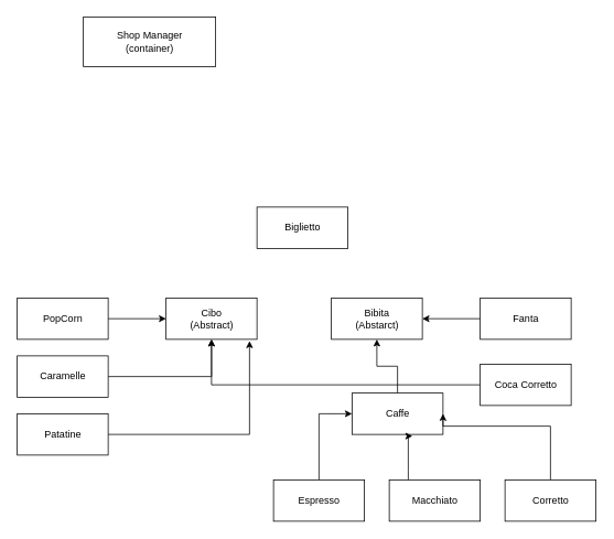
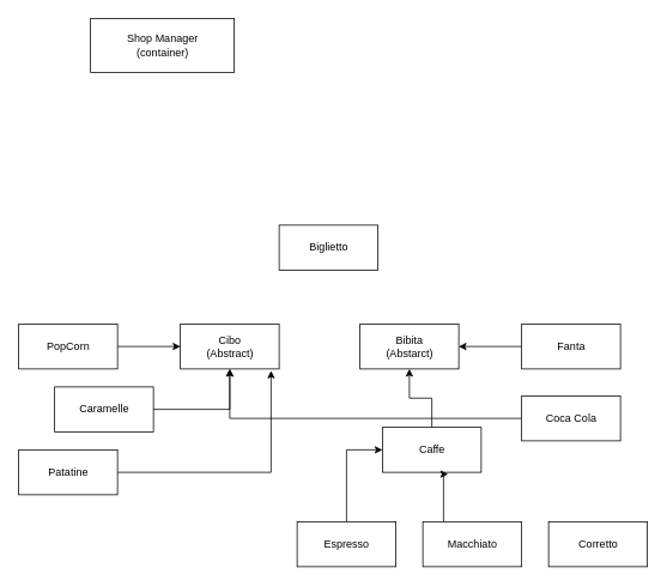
  <mxCell id="0" />
  <mxCell id="1" parent="0" />
  <mxCell id="2" value="Biglietto&lt;br&gt;" style="html=1;" parent="1" vertex="1"><mxGeometry x="310" y="250" width="110" height="50" as="geometry" /></mxCell>
  <mxCell id="3" value="Cibo &lt;br&gt;(Abstract)" style="html=1;" parent="1" vertex="1"><mxGeometry x="200" y="360" width="110" height="50" as="geometry" /></mxCell>
  <mxCell id="4" style="edgeStyle=orthogonalEdgeStyle;rounded=0;orthogonalLoop=1;jettySize=auto;html=1;" parent="1" source="5" target="3" edge="1"><mxGeometry relative="1" as="geometry" /></mxCell>
  <mxCell id="5" value="PopCorn&lt;br&gt;" style="html=1;" parent="1" vertex="1"><mxGeometry x="20" y="360" width="110" height="50" as="geometry" /></mxCell>
  <mxCell id="6" style="edgeStyle=orthogonalEdgeStyle;rounded=0;orthogonalLoop=1;jettySize=auto;html=1;" parent="1" source="7" target="3" edge="1"><mxGeometry relative="1" as="geometry" /></mxCell>
- <mxCell id="7" value="Caramelle" style="html=1;" parent="1" vertex="1"><mxGeometry x="20" y="430" width="110" height="50" as="geometry" /></mxCell>
+ <mxCell id="7" value="Caramelle" style="html=1;" parent="1" vertex="1"><mxGeometry x="60" y="430" width="110" height="50" as="geometry" /></mxCell>
  <mxCell id="8" style="edgeStyle=orthogonalEdgeStyle;rounded=0;orthogonalLoop=1;jettySize=auto;html=1;entryX=0.918;entryY=1.04;entryDx=0;entryDy=0;entryPerimeter=0;" parent="1" source="9" target="3" edge="1"><mxGeometry relative="1" as="geometry" /></mxCell>
  <mxCell id="9" value="Patatine" style="html=1;" parent="1" vertex="1"><mxGeometry x="20" y="500" width="110" height="50" as="geometry" /></mxCell>
  <mxCell id="10" value="Bibita &lt;br&gt;(Abstarct)" style="html=1;" parent="1" vertex="1"><mxGeometry x="400" y="360" width="110" height="50" as="geometry" /></mxCell>
  <mxCell id="11" style="edgeStyle=orthogonalEdgeStyle;rounded=0;orthogonalLoop=1;jettySize=auto;html=1;" parent="1" source="12" target="10" edge="1"><mxGeometry relative="1" as="geometry" /></mxCell>
  <mxCell id="12" value="Fanta&lt;br&gt;" style="html=1;" parent="1" vertex="1"><mxGeometry x="580" y="360" width="110" height="50" as="geometry" /></mxCell>
  <mxCell id="13" style="edgeStyle=orthogonalEdgeStyle;rounded=0;orthogonalLoop=1;jettySize=auto;html=1;" parent="1" source="14" target="3" edge="1"><mxGeometry relative="1" as="geometry" /></mxCell>
- <mxCell id="14" value="Coca Corretto&lt;br&gt;" style="html=1;" parent="1" vertex="1"><mxGeometry x="580" y="440" width="110" height="50" as="geometry" /></mxCell>
+ <mxCell id="14" value="Coca Cola&lt;br&gt;" style="html=1;" parent="1" vertex="1"><mxGeometry x="580" y="440" width="110" height="50" as="geometry" /></mxCell>
  <mxCell id="15" style="edgeStyle=orthogonalEdgeStyle;rounded=0;orthogonalLoop=1;jettySize=auto;html=1;" parent="1" source="16" target="10" edge="1"><mxGeometry relative="1" as="geometry" /></mxCell>
  <mxCell id="16" value="Caffe" style="html=1;" parent="1" vertex="1"><mxGeometry x="425" y="475" width="110" height="50" as="geometry" /></mxCell>
  <mxCell id="17" style="edgeStyle=orthogonalEdgeStyle;rounded=0;orthogonalLoop=1;jettySize=auto;html=1;entryX=0;entryY=0.5;entryDx=0;entryDy=0;" parent="1" source="18" target="16" edge="1"><mxGeometry relative="1" as="geometry" /></mxCell>
  <mxCell id="18" value="Espresso&lt;br&gt;" style="html=1;" parent="1" vertex="1"><mxGeometry x="330" y="580" width="110" height="50" as="geometry" /></mxCell>
  <mxCell id="19" style="edgeStyle=orthogonalEdgeStyle;rounded=0;orthogonalLoop=1;jettySize=auto;html=1;entryX=0.664;entryY=1.04;entryDx=0;entryDy=0;entryPerimeter=0;" parent="1" source="20" target="16" edge="1"><mxGeometry relative="1" as="geometry"><Array as="points"><mxPoint x="493" y="570" /><mxPoint x="493" y="570" /></Array></mxGeometry></mxCell>
  <mxCell id="20" value="Macchiato&lt;br&gt;" style="html=1;" parent="1" vertex="1"><mxGeometry x="470" y="580" width="110" height="50" as="geometry" /></mxCell>
- <mxCell id="21" style="edgeStyle=orthogonalEdgeStyle;rounded=0;orthogonalLoop=1;jettySize=auto;html=1;entryX=1;entryY=0.5;entryDx=0;entryDy=0;" parent="1" source="22" target="16" edge="1"><mxGeometry relative="1" as="geometry"><Array as="points"><mxPoint x="665" y="515" /></Array></mxGeometry></mxCell>
  <mxCell id="22" value="Corretto&lt;br&gt;" style="html=1;" parent="1" vertex="1"><mxGeometry x="610" y="580" width="110" height="50" as="geometry" /></mxCell>
  <mxCell id="23" value="Shop Manager &lt;br&gt;(container)" style="html=1;" parent="1" vertex="1"><mxGeometry x="100" y="20" width="160" height="60" as="geometry" /></mxCell>
